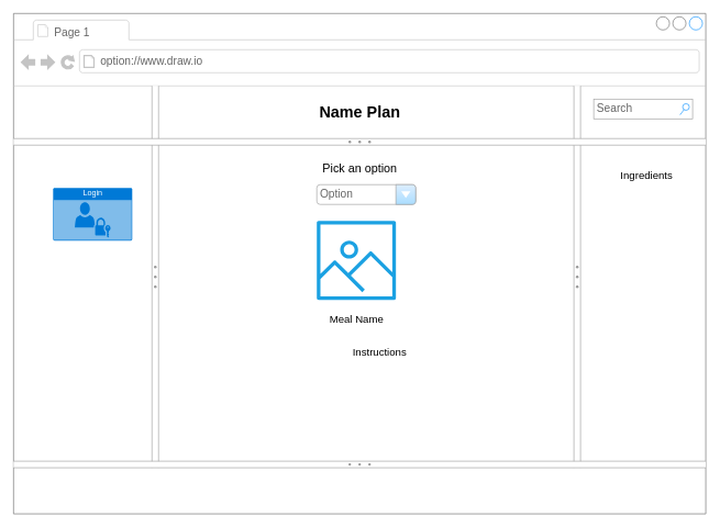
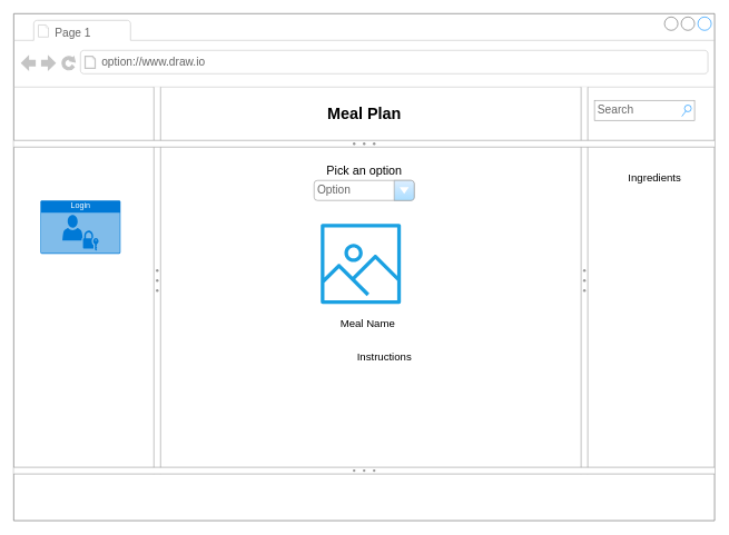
  <mxCell id="0" />
  <mxCell id="1" parent="0" />
  <mxCell id="2" value="" style="strokeWidth=1;shadow=0;dashed=0;align=center;html=1;shape=mxgraph.mockup.containers.browserWindow;rSize=0;strokeColor=#666666;strokeColor2=#008cff;strokeColor3=#c4c4c4;mainText=,;recursiveResize=0;" vertex="1" parent="1"><mxGeometry x="20" y="20" width="1050" height="760" as="geometry" /></mxCell>
  <mxCell id="3" value="Page 1" style="strokeWidth=1;shadow=0;dashed=0;align=center;html=1;shape=mxgraph.mockup.containers.anchor;fontSize=17;fontColor=#666666;align=left;" vertex="1" parent="2"><mxGeometry x="60" y="12" width="150" height="35" as="geometry" /></mxCell>
  <mxCell id="4" value="option://www.draw.io" style="strokeWidth=1;shadow=0;dashed=0;align=center;html=1;shape=mxgraph.mockup.containers.anchor;rSize=0;fontSize=17;fontColor=#666666;align=left;" vertex="1" parent="2"><mxGeometry x="130" y="60" width="250" height="26" as="geometry" /></mxCell>
- <mxCell id="5" value="Search" style="strokeWidth=1;shadow=0;dashed=0;align=center;html=1;shape=mxgraph.mockup.forms.searchBox;strokeColor=#999999;mainText=;strokeColor2=#008cff;fontColor=#666666;fontSize=17;align=left;spacingLeft=3;" vertex="1" parent="2"><mxGeometry x="880" y="130" width="150" height="30" as="geometry" /></mxCell>
- <mxCell id="6" value="Option" style="strokeWidth=1;shadow=0;dashed=0;align=center;html=1;shape=mxgraph.mockup.forms.comboBox;strokeColor=#999999;fillColor=#ddeeff;align=left;fillColor2=#aaddff;mainText=;fontColor=#666666;fontSize=17;spacingLeft=3;" vertex="1" parent="2"><mxGeometry x="460" y="260" width="150" height="30" as="geometry" /></mxCell>
- <mxCell id="7" value="Name Plan" style="text;strokeColor=none;fillColor=none;html=1;fontSize=24;fontStyle=1;verticalAlign=middle;align=center;" vertex="1" parent="2"><mxGeometry x="475" y="130" width="100" height="40" as="geometry" /></mxCell>
+ <mxCell id="5" value="Search" style="strokeWidth=1;shadow=0;dashed=0;align=center;html=1;shape=mxgraph.mockup.forms.searchBox;strokeColor=#999999;mainText=;strokeColor2=#008cff;fontColor=#666666;fontSize=17;align=left;spacingLeft=3;" vertex="1" parent="2"><mxGeometry x="870" y="130" width="150" height="30" as="geometry" /></mxCell>
+ <mxCell id="6" value="Option" style="strokeWidth=1;shadow=0;dashed=0;align=center;html=1;shape=mxgraph.mockup.forms.comboBox;strokeColor=#999999;fillColor=#ddeeff;align=left;fillColor2=#aaddff;mainText=;fontColor=#666666;fontSize=17;spacingLeft=3;" vertex="1" parent="2"><mxGeometry x="450" y="250" width="150" height="30" as="geometry" /></mxCell>
+ <mxCell id="7" value="Meal Plan" style="text;strokeColor=none;fillColor=none;html=1;fontSize=24;fontStyle=1;verticalAlign=middle;align=center;" vertex="1" parent="2"><mxGeometry x="475" y="130" width="100" height="40" as="geometry" /></mxCell>
  <mxCell id="8" value="" style="verticalLabelPosition=bottom;shadow=0;dashed=0;align=center;html=1;verticalAlign=top;strokeWidth=1;shape=mxgraph.mockup.forms.splitter;strokeColor=#999999;direction=north;" vertex="1" parent="2"><mxGeometry x="210" y="110" width="10" height="580" as="geometry" /></mxCell>
  <mxCell id="9" value="" style="verticalLabelPosition=bottom;shadow=0;dashed=0;align=center;html=1;verticalAlign=top;strokeWidth=1;shape=mxgraph.mockup.forms.splitter;strokeColor=#999999;direction=north;" vertex="1" parent="2"><mxGeometry x="850" y="110" width="10" height="580" as="geometry" /></mxCell>
  <mxCell id="10" value="" style="verticalLabelPosition=bottom;shadow=0;dashed=0;align=center;html=1;verticalAlign=top;strokeWidth=1;shape=mxgraph.mockup.forms.splitter;strokeColor=#999999;" vertex="1" parent="2"><mxGeometry y="680" width="1050" height="10" as="geometry" /></mxCell>
  <mxCell id="11" value="&lt;font style=&quot;font-size: 18px;&quot;&gt;Pick an option&lt;/font&gt;" style="text;html=1;strokeColor=none;fillColor=none;align=center;verticalAlign=middle;whiteSpace=wrap;rounded=0;" vertex="1" parent="2"><mxGeometry x="443.75" y="220" width="162.5" height="30" as="geometry" /></mxCell>
  <mxCell id="12" value="" style="sketch=0;outlineConnect=0;fillColor=#1ba1e2;strokeColor=#006EAF;dashed=0;verticalLabelPosition=bottom;verticalAlign=top;align=center;html=1;fontSize=12;fontStyle=0;aspect=fixed;pointerEvents=1;shape=mxgraph.aws4.container_registry_image;fontColor=#ffffff;" vertex="1" parent="2"><mxGeometry x="460" y="315" width="120" height="120" as="geometry" /></mxCell>
- <mxCell id="13" value="&lt;font style=&quot;font-size: 16px;&quot;&gt;Meal Name&lt;/font&gt;" style="text;html=1;strokeColor=none;fillColor=none;align=center;verticalAlign=middle;whiteSpace=wrap;rounded=0;" vertex="1" parent="2"><mxGeometry x="438.75" y="450" width="162.5" height="30" as="geometry" /></mxCell>
+ <mxCell id="13" value="&lt;font style=&quot;font-size: 16px;&quot;&gt;Meal Name&lt;/font&gt;" style="text;html=1;strokeColor=none;fillColor=none;align=center;verticalAlign=middle;whiteSpace=wrap;rounded=0;" vertex="1" parent="2"><mxGeometry x="448.75" y="450" width="162.5" height="30" as="geometry" /></mxCell>
  <mxCell id="14" value="&lt;font style=&quot;font-size: 16px;&quot;&gt;Instructions&lt;/font&gt;" style="text;html=1;strokeColor=none;fillColor=none;align=center;verticalAlign=middle;whiteSpace=wrap;rounded=0;" vertex="1" parent="2"><mxGeometry x="473.75" y="500" width="162.5" height="30" as="geometry" /></mxCell>
  <mxCell id="15" value="&lt;font style=&quot;font-size: 16px;&quot;&gt;Ingredients&lt;/font&gt;" style="text;html=1;strokeColor=none;fillColor=none;align=center;verticalAlign=middle;whiteSpace=wrap;rounded=0;" vertex="1" parent="2"><mxGeometry x="878.75" y="230" width="162.5" height="30" as="geometry" /></mxCell>
- <mxCell id="16" value="Login" style="html=1;strokeColor=none;fillColor=#0079D6;labelPosition=center;verticalLabelPosition=middle;verticalAlign=top;align=center;fontSize=12;outlineConnect=0;spacingTop=-6;fontColor=#FFFFFF;sketch=0;shape=mxgraph.sitemap.login;" vertex="1" parent="2"><mxGeometry x="60" y="265" width="120" height="80" as="geometry" /></mxCell>
+ <mxCell id="16" value="Login" style="html=1;strokeColor=none;fillColor=#0079D6;labelPosition=center;verticalLabelPosition=middle;verticalAlign=top;align=center;fontSize=12;outlineConnect=0;spacingTop=-6;fontColor=#FFFFFF;sketch=0;shape=mxgraph.sitemap.login;" vertex="1" parent="2"><mxGeometry x="40" y="280" width="120" height="80" as="geometry" /></mxCell>
  <mxCell id="17" value="" style="verticalLabelPosition=bottom;shadow=0;dashed=0;align=center;html=1;verticalAlign=top;strokeWidth=1;shape=mxgraph.mockup.forms.splitter;strokeColor=#999999;" vertex="1" parent="1"><mxGeometry x="20" y="210" width="1050" height="10" as="geometry" /></mxCell>
